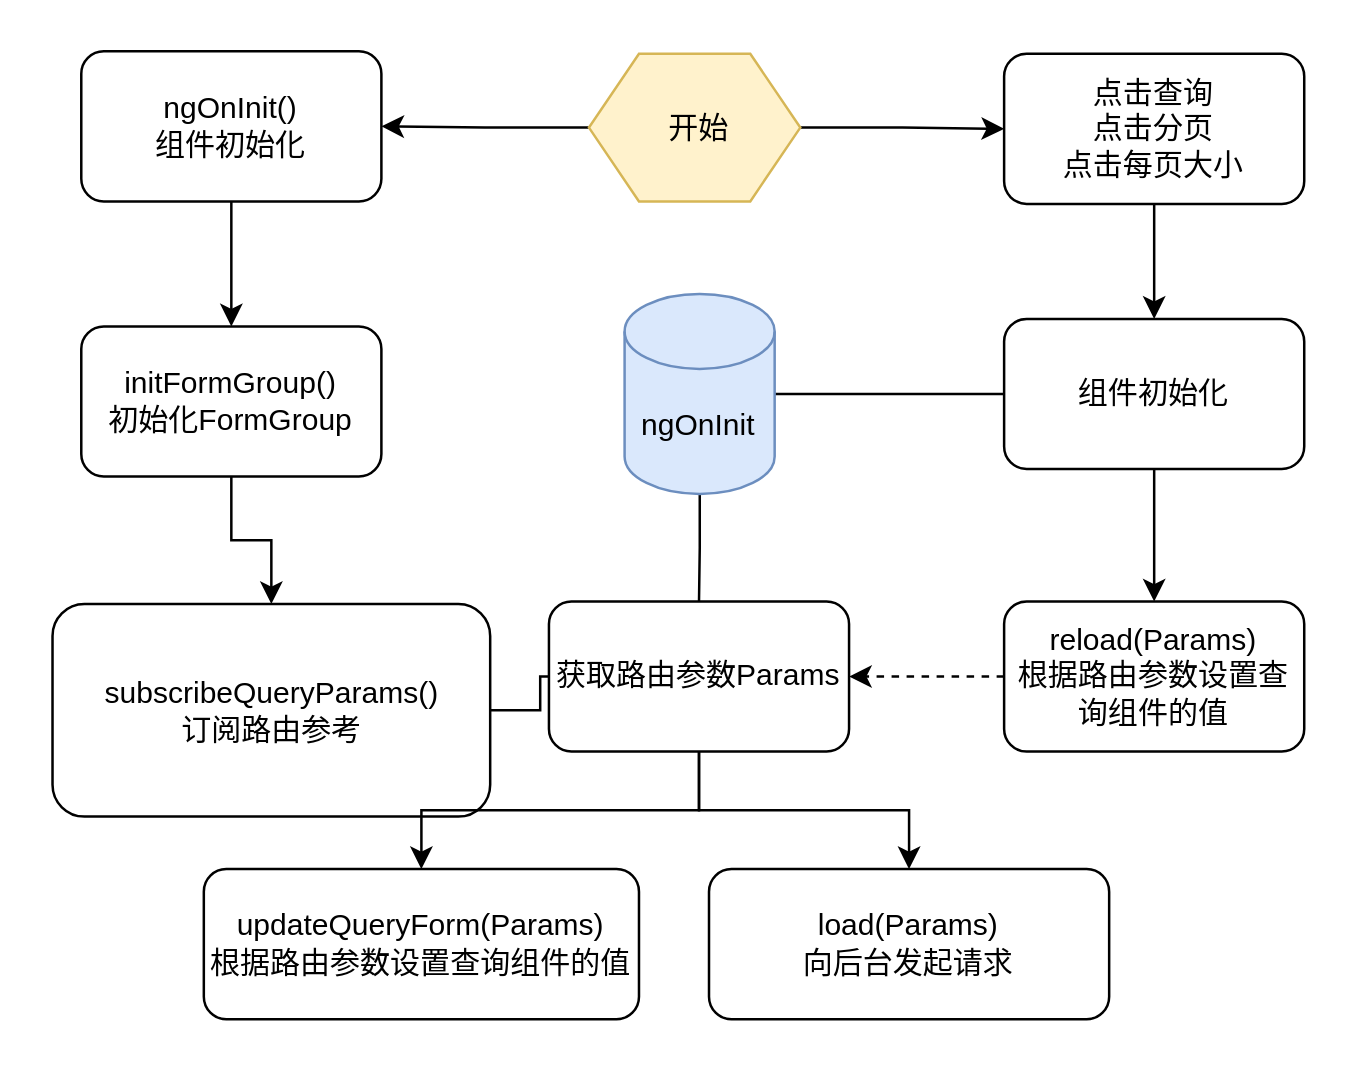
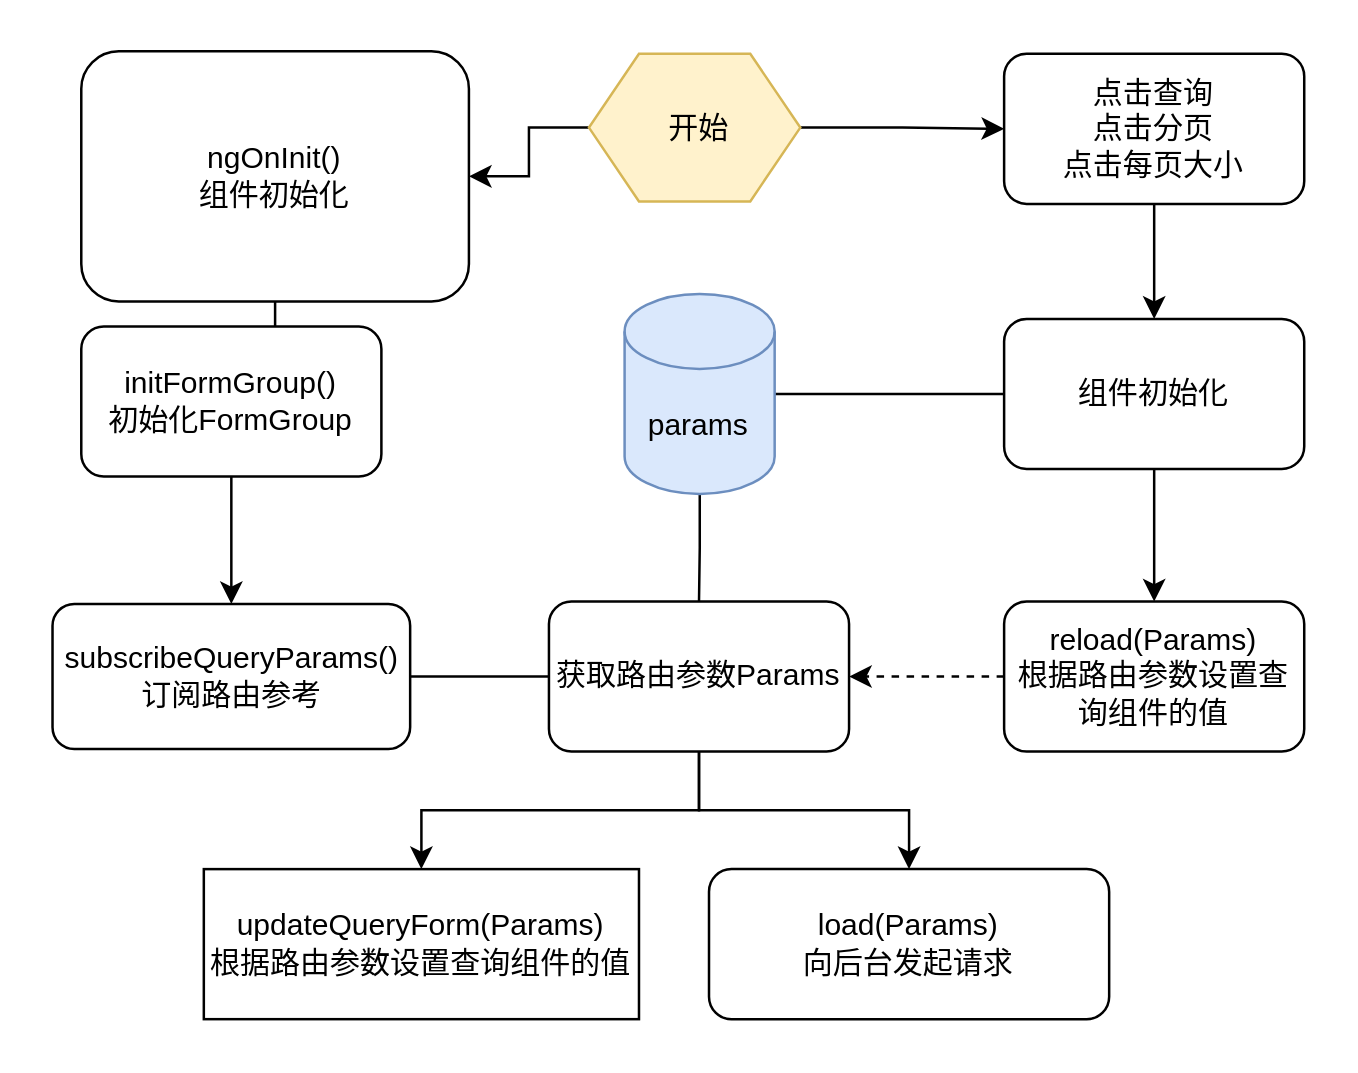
  <mxCell id="0" />
  <mxCell id="1" parent="0" />
  <mxCell id="2" style="edgeStyle=orthogonalEdgeStyle;rounded=0;orthogonalLoop=1;jettySize=auto;html=1;" edge="1" parent="1" source="3" target="5"><mxGeometry relative="1" as="geometry" /></mxCell>
- <mxCell id="3" value="ngOnInit()&lt;br&gt;组件初始化" style="rounded=1;whiteSpace=wrap;html=1;" vertex="1" parent="1"><mxGeometry x="32" y="20" width="120" height="60" as="geometry" /></mxCell>
+ <mxCell id="3" value="ngOnInit()&lt;br&gt;组件初始化" style="rounded=1;whiteSpace=wrap;html=1;" vertex="1" parent="1"><mxGeometry x="32" y="20" width="155" height="100" as="geometry" /></mxCell>
  <mxCell id="4" style="edgeStyle=orthogonalEdgeStyle;rounded=0;orthogonalLoop=1;jettySize=auto;html=1;" edge="1" parent="1" source="5" target="7"><mxGeometry relative="1" as="geometry" /></mxCell>
  <mxCell id="5" value="initFormGroup()&lt;br&gt;初始化FormGroup" style="rounded=1;whiteSpace=wrap;html=1;" vertex="1" parent="1"><mxGeometry x="32" y="130" width="120" height="60" as="geometry" /></mxCell>
  <mxCell id="6" style="edgeStyle=orthogonalEdgeStyle;rounded=0;orthogonalLoop=1;jettySize=auto;html=1;endArrow=none;" edge="1" parent="1" source="7" target="21"><mxGeometry relative="1" as="geometry" /></mxCell>
- <mxCell id="7" value="subscribeQueryParams()&lt;br&gt;订阅路由参考" style="rounded=1;whiteSpace=wrap;html=1;" vertex="1" parent="1"><mxGeometry x="20.5" y="241" width="175" height="85" as="geometry" /></mxCell>
+ <mxCell id="7" value="subscribeQueryParams()&lt;br&gt;订阅路由参考" style="rounded=1;whiteSpace=wrap;html=1;" vertex="1" parent="1"><mxGeometry x="20.5" y="241" width="143" height="58" as="geometry" /></mxCell>
  <mxCell id="8" value="load(Params)&lt;br&gt;向后台发起请求" style="rounded=1;whiteSpace=wrap;html=1;" vertex="1" parent="1"><mxGeometry x="283" y="347" width="160" height="60" as="geometry" /></mxCell>
- <mxCell id="9" value="updateQueryForm(Params)&lt;br&gt;根据路由参数设置查询组件的值" style="rounded=1;whiteSpace=wrap;html=1;" vertex="1" parent="1"><mxGeometry x="81" y="347" width="174" height="60" as="geometry" /></mxCell>
+ <mxCell id="9" value="updateQueryForm(Params)&lt;br&gt;根据路由参数设置查询组件的值" style="whiteSpace=wrap;html=1;rounded=0;" vertex="1" parent="1"><mxGeometry x="81" y="347" width="174" height="60" as="geometry" /></mxCell>
  <mxCell id="10" style="edgeStyle=orthogonalEdgeStyle;rounded=0;orthogonalLoop=1;jettySize=auto;html=1;dashed=1;" edge="1" parent="1" source="11" target="21"><mxGeometry relative="1" as="geometry" /></mxCell>
  <mxCell id="11" value="reload(Params)&lt;br&gt;根据路由参数设置查询组件的值" style="rounded=1;whiteSpace=wrap;html=1;" vertex="1" parent="1"><mxGeometry x="401" y="240" width="120" height="60" as="geometry" /></mxCell>
  <mxCell id="12" style="edgeStyle=orthogonalEdgeStyle;rounded=0;orthogonalLoop=1;jettySize=auto;html=1;" edge="1" parent="1" source="13" target="15"><mxGeometry relative="1" as="geometry" /></mxCell>
  <mxCell id="13" value="点击查询&lt;br&gt;点击分页&lt;br&gt;点击每页大小" style="rounded=1;whiteSpace=wrap;html=1;" vertex="1" parent="1"><mxGeometry x="401" y="21" width="120" height="60" as="geometry" /></mxCell>
  <mxCell id="14" style="edgeStyle=orthogonalEdgeStyle;rounded=0;orthogonalLoop=1;jettySize=auto;html=1;" edge="1" parent="1" source="15" target="11"><mxGeometry relative="1" as="geometry" /></mxCell>
  <mxCell id="15" value="组件初始化" style="rounded=1;whiteSpace=wrap;html=1;" vertex="1" parent="1"><mxGeometry x="401" y="127" width="120" height="60" as="geometry" /></mxCell>
  <mxCell id="16" style="edgeStyle=orthogonalEdgeStyle;rounded=0;orthogonalLoop=1;jettySize=auto;html=1;entryX=1;entryY=0.5;entryDx=0;entryDy=0;" edge="1" parent="1" source="18" target="3"><mxGeometry relative="1" as="geometry" /></mxCell>
  <mxCell id="17" style="edgeStyle=orthogonalEdgeStyle;rounded=0;orthogonalLoop=1;jettySize=auto;html=1;entryX=0;entryY=0.5;entryDx=0;entryDy=0;endArrow=classic;endFill=1;" edge="1" parent="1" source="18" target="13"><mxGeometry relative="1" as="geometry" /></mxCell>
  <mxCell id="18" value="&amp;nbsp;开始" style="shape=hexagon;perimeter=hexagonPerimeter2;whiteSpace=wrap;html=1;fixedSize=1;fillColor=#fff2cc;strokeColor=#d6b656;" vertex="1" parent="1"><mxGeometry x="235" y="21" width="84.5" height="59" as="geometry" /></mxCell>
  <mxCell id="19" style="edgeStyle=orthogonalEdgeStyle;rounded=0;orthogonalLoop=1;jettySize=auto;html=1;entryX=0.5;entryY=0;entryDx=0;entryDy=0;" edge="1" parent="1" source="21" target="9"><mxGeometry relative="1" as="geometry" /></mxCell>
  <mxCell id="20" style="edgeStyle=orthogonalEdgeStyle;rounded=0;orthogonalLoop=1;jettySize=auto;html=1;" edge="1" parent="1" source="21" target="8"><mxGeometry relative="1" as="geometry" /></mxCell>
  <mxCell id="21" value="获取路由参数Params" style="rounded=1;whiteSpace=wrap;html=1;" vertex="1" parent="1"><mxGeometry x="219" y="240" width="120" height="60" as="geometry" /></mxCell>
  <mxCell id="22" style="edgeStyle=orthogonalEdgeStyle;rounded=0;orthogonalLoop=1;jettySize=auto;html=1;endArrow=none;endFill=0;" edge="1" parent="1" source="24" target="15"><mxGeometry relative="1" as="geometry" /></mxCell>
  <mxCell id="23" style="edgeStyle=orthogonalEdgeStyle;rounded=0;orthogonalLoop=1;jettySize=auto;html=1;entryX=0.5;entryY=0;entryDx=0;entryDy=0;endArrow=none;endFill=0;" edge="1" parent="1" source="24" target="21"><mxGeometry relative="1" as="geometry" /></mxCell>
- <mxCell id="24" value="ngOnInit" style="shape=cylinder3;whiteSpace=wrap;html=1;boundedLbl=1;backgroundOutline=1;size=15;fillColor=#dae8fc;strokeColor=#6c8ebf;" vertex="1" parent="1"><mxGeometry x="249.25" y="117" width="60" height="80" as="geometry" /></mxCell>
+ <mxCell id="24" value="params" style="shape=cylinder3;whiteSpace=wrap;html=1;boundedLbl=1;backgroundOutline=1;size=15;fillColor=#dae8fc;strokeColor=#6c8ebf;" vertex="1" parent="1"><mxGeometry x="249.25" y="117" width="60" height="80" as="geometry" /></mxCell>
